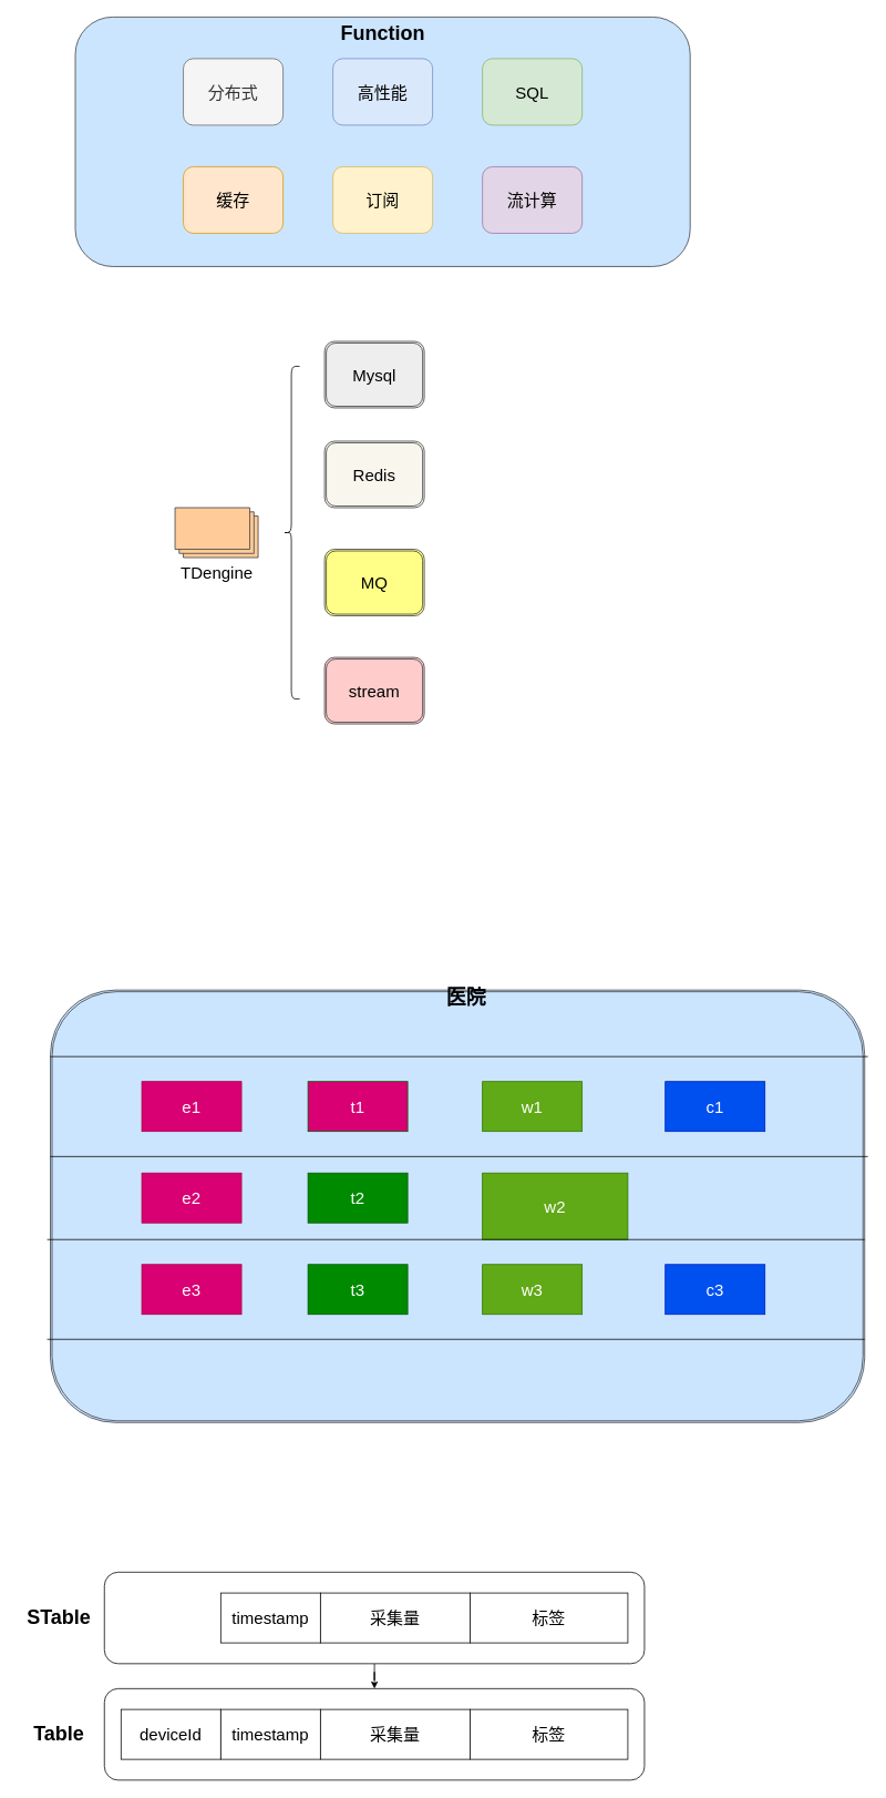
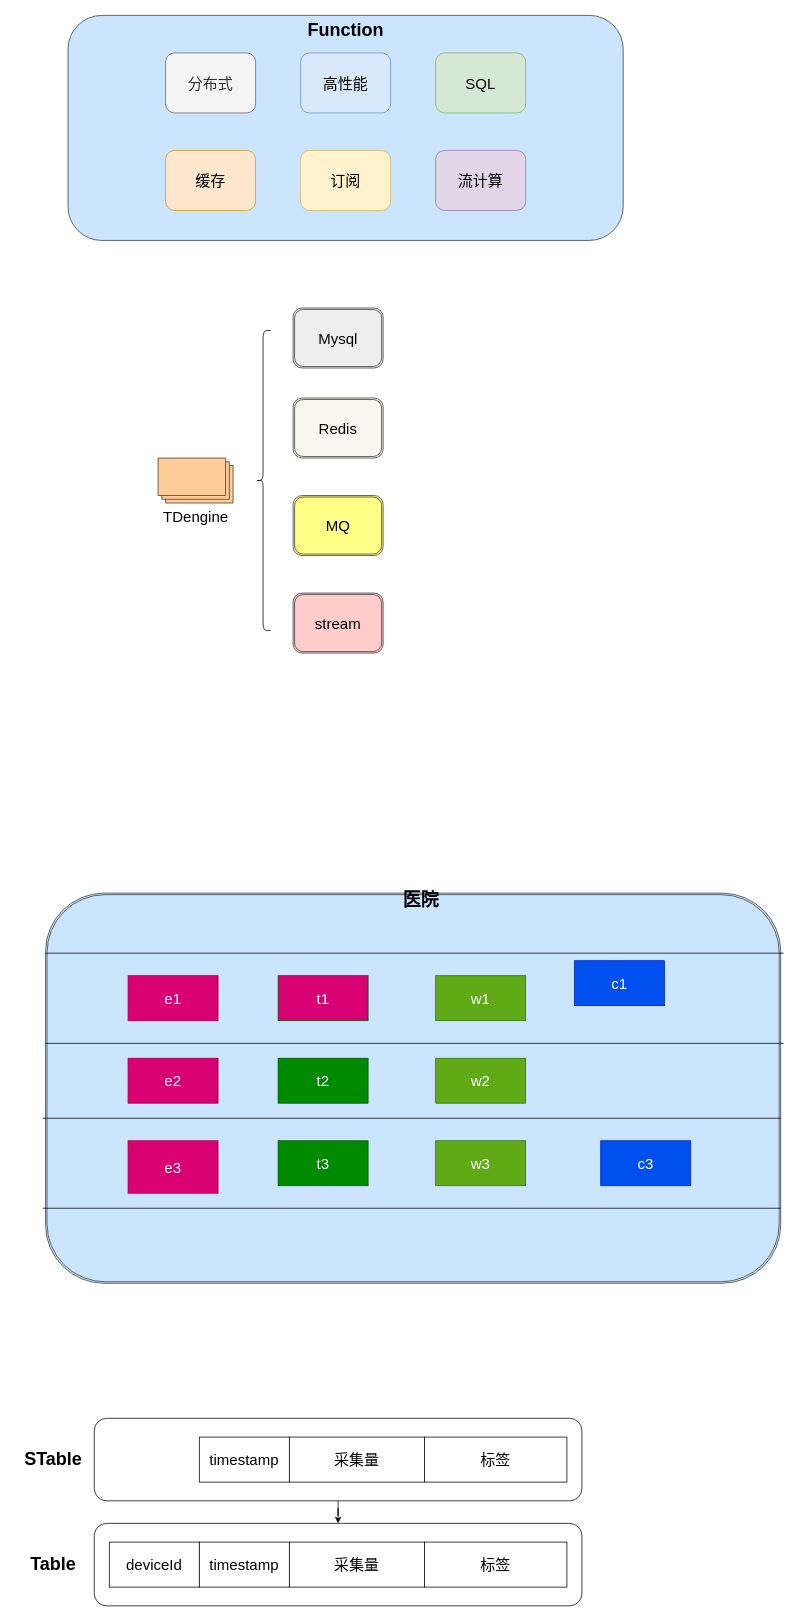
  <mxCell id="0" />
  <mxCell id="1" parent="0" />
  <mxCell id="2" value="" style="rounded=1;whiteSpace=wrap;html=1;fontSize=20;fillColor=#cce5ff;strokeColor=#36393d;" vertex="1" parent="1"><mxGeometry x="90" y="20" width="740" height="300" as="geometry" /></mxCell>
  <mxCell id="3" value="&lt;font style=&quot;font-size: 20px&quot;&gt;分布式&lt;/font&gt;" style="rounded=1;whiteSpace=wrap;html=1;fillColor=#f5f5f5;fontColor=#333333;strokeColor=#666666;" vertex="1" parent="1"><mxGeometry x="220" y="70" width="120" height="80" as="geometry" /></mxCell>
  <mxCell id="4" value="&lt;span style=&quot;font-size: 20px&quot;&gt;高性能&lt;/span&gt;" style="rounded=1;whiteSpace=wrap;html=1;fillColor=#dae8fc;strokeColor=#6c8ebf;" vertex="1" parent="1"><mxGeometry x="400" y="70" width="120" height="80" as="geometry" /></mxCell>
  <mxCell id="5" value="&lt;span style=&quot;font-size: 20px&quot;&gt;SQL&lt;/span&gt;" style="rounded=1;whiteSpace=wrap;html=1;fillColor=#d5e8d4;strokeColor=#82b366;" vertex="1" parent="1"><mxGeometry x="580" y="70" width="120" height="80" as="geometry" /></mxCell>
  <mxCell id="6" value="&lt;font style=&quot;font-size: 20px&quot;&gt;缓存&lt;/font&gt;" style="rounded=1;whiteSpace=wrap;html=1;fillColor=#ffe6cc;strokeColor=#d79b00;" vertex="1" parent="1"><mxGeometry x="220" y="200" width="120" height="80" as="geometry" /></mxCell>
  <mxCell id="7" value="&lt;font style=&quot;font-size: 20px&quot;&gt;订阅&lt;/font&gt;" style="rounded=1;whiteSpace=wrap;html=1;fillColor=#fff2cc;strokeColor=#d6b656;" vertex="1" parent="1"><mxGeometry x="400" y="200" width="120" height="80" as="geometry" /></mxCell>
  <mxCell id="8" value="&lt;font style=&quot;font-size: 20px&quot;&gt;流计算&lt;/font&gt;" style="rounded=1;whiteSpace=wrap;html=1;fillColor=#e1d5e7;strokeColor=#9673a6;" vertex="1" parent="1"><mxGeometry x="580" y="200" width="120" height="80" as="geometry" /></mxCell>
  <mxCell id="9" value="Function" style="text;strokeColor=none;fillColor=none;html=1;fontSize=24;fontStyle=1;verticalAlign=middle;align=center;" vertex="1" parent="1"><mxGeometry x="410" y="20" width="100" height="40" as="geometry" /></mxCell>
  <mxCell id="10" value="TDengine" style="verticalLabelPosition=bottom;verticalAlign=top;html=1;shape=mxgraph.basic.layered_rect;dx=10;outlineConnect=0;fontSize=20;fillColor=#ffcc99;strokeColor=#36393d;" vertex="1" parent="1"><mxGeometry x="210" y="610" width="100" height="60" as="geometry" /></mxCell>
  <mxCell id="11" value="" style="shape=curlyBracket;whiteSpace=wrap;html=1;rounded=1;fontSize=20;" vertex="1" parent="1"><mxGeometry x="340" y="440" width="20" height="400" as="geometry" /></mxCell>
  <mxCell id="12" value="Mysql" style="shape=ext;double=1;rounded=1;whiteSpace=wrap;html=1;fontSize=20;fillColor=#eeeeee;strokeColor=#36393d;" vertex="1" parent="1"><mxGeometry x="390" y="410" width="120" height="80" as="geometry" /></mxCell>
  <mxCell id="13" value="Redis" style="shape=ext;double=1;rounded=1;whiteSpace=wrap;html=1;fontSize=20;fillColor=#f9f7ed;strokeColor=#36393d;" vertex="1" parent="1"><mxGeometry x="390" y="530" width="120" height="80" as="geometry" /></mxCell>
  <mxCell id="14" value="MQ" style="shape=ext;double=1;rounded=1;whiteSpace=wrap;html=1;fontSize=20;fillColor=#ffff88;strokeColor=#36393d;" vertex="1" parent="1"><mxGeometry x="390" y="660" width="120" height="80" as="geometry" /></mxCell>
  <mxCell id="15" value="stream" style="shape=ext;double=1;rounded=1;whiteSpace=wrap;html=1;fontSize=20;fillColor=#ffcccc;strokeColor=#36393d;" vertex="1" parent="1"><mxGeometry x="390" y="790" width="120" height="80" as="geometry" /></mxCell>
  <mxCell id="16" value="" style="shape=ext;double=1;rounded=1;whiteSpace=wrap;html=1;fontSize=20;fillColor=#cce5ff;strokeColor=#36393d;" vertex="1" parent="1"><mxGeometry y="1190" width="980" height="520" as="geometry" x="60" /></mxCell>
  <mxCell id="17" value="医院" style="text;strokeColor=none;fillColor=none;html=1;fontSize=24;fontStyle=1;verticalAlign=middle;align=center;" vertex="1" parent="1"><mxGeometry x="510" y="1180" width="100" height="40" as="geometry" /></mxCell>
  <mxCell id="18" value="e1" style="rounded=0;whiteSpace=wrap;html=1;fontSize=20;fillColor=#d80073;fontColor=#ffffff;strokeColor=#A50040;" vertex="1" parent="1"><mxGeometry x="170" y="1300" width="120" height="60" as="geometry" /></mxCell>
  <mxCell id="19" value="e2" style="rounded=0;whiteSpace=wrap;html=1;fontSize=20;fillColor=#d80073;fontColor=#ffffff;strokeColor=#A50040;" vertex="1" parent="1"><mxGeometry x="170" y="1410" width="120" height="60" as="geometry" /></mxCell>
- <mxCell id="20" value="e3" style="rounded=0;whiteSpace=wrap;html=1;fontSize=20;fillColor=#d80073;fontColor=#ffffff;strokeColor=#A50040;" vertex="1" parent="1"><mxGeometry x="170" y="1520" width="120" height="60" as="geometry" /></mxCell>
+ <mxCell id="20" value="e3" style="rounded=0;whiteSpace=wrap;html=1;fontSize=20;fillColor=#d80073;fontColor=#ffffff;strokeColor=#A50040;" vertex="1" parent="1"><mxGeometry x="170" y="1520" width="120" height="70" as="geometry" /></mxCell>
  <mxCell id="21" value="t3" style="rounded=0;whiteSpace=wrap;html=1;fontSize=20;fillColor=#008a00;fontColor=#ffffff;strokeColor=#005700;" vertex="1" parent="1"><mxGeometry x="370" y="1520" width="120" height="60" as="geometry" /></mxCell>
  <mxCell id="22" value="t1" style="rounded=0;whiteSpace=wrap;html=1;fontSize=20;fillColor=#d80073;fontColor=#ffffff;strokeColor=#005700;" vertex="1" parent="1"><mxGeometry x="370" y="1300" width="120" height="60" as="geometry" /></mxCell>
  <mxCell id="23" value="t2" style="rounded=0;whiteSpace=wrap;html=1;fontSize=20;fillColor=#008a00;fontColor=#ffffff;strokeColor=#005700;" vertex="1" parent="1"><mxGeometry x="370" y="1410" width="120" height="60" as="geometry" /></mxCell>
  <mxCell id="24" value="w3" style="rounded=0;whiteSpace=wrap;html=1;fontSize=20;fillColor=#60a917;fontColor=#ffffff;strokeColor=#2D7600;" vertex="1" parent="1"><mxGeometry x="580" y="1520" width="120" height="60" as="geometry" /></mxCell>
  <mxCell id="25" value="w1" style="rounded=0;whiteSpace=wrap;html=1;fontSize=20;fillColor=#60a917;fontColor=#ffffff;strokeColor=#2D7600;" vertex="1" parent="1"><mxGeometry x="580" y="1300" width="120" height="60" as="geometry" /></mxCell>
- <mxCell id="26" value="w2" style="rounded=0;whiteSpace=wrap;html=1;fontSize=20;fillColor=#60a917;fontColor=#ffffff;strokeColor=#2D7600;" vertex="1" parent="1"><mxGeometry x="580" y="1410" width="175" height="80" as="geometry" /></mxCell>
- <mxCell id="27" value="c1" style="rounded=0;whiteSpace=wrap;html=1;fontSize=20;fillColor=#0050ef;fontColor=#ffffff;strokeColor=#001DBC;" vertex="1" parent="1"><mxGeometry x="800" y="1300" width="120" height="60" as="geometry" /></mxCell>
+ <mxCell id="26" value="w2" style="rounded=0;whiteSpace=wrap;html=1;fontSize=20;fillColor=#60a917;fontColor=#ffffff;strokeColor=#2D7600;" vertex="1" parent="1"><mxGeometry x="580" y="1410" width="120" height="60" as="geometry" /></mxCell>
+ <mxCell id="27" value="c1" style="rounded=0;whiteSpace=wrap;html=1;fontSize=20;fillColor=#0050ef;fontColor=#ffffff;strokeColor=#001DBC;" vertex="1" parent="1"><mxGeometry x="765" y="1280" width="120" height="60" as="geometry" /></mxCell>
  <mxCell id="28" value="c3" style="rounded=0;whiteSpace=wrap;html=1;fontSize=20;fillColor=#0050ef;fontColor=#ffffff;strokeColor=#001DBC;" vertex="1" parent="1"><mxGeometry x="800" y="1520" width="120" height="60" as="geometry" /></mxCell>
  <mxCell id="29" value="" style="endArrow=none;html=1;rounded=0;fontSize=20;entryX=1.004;entryY=0.385;entryDx=0;entryDy=0;entryPerimeter=0;exitX=0;exitY=0.385;exitDx=0;exitDy=0;exitPerimeter=0;" edge="1" parent="1" source="16" target="16"><mxGeometry width="50" height="50" relative="1" as="geometry"><mxPoint x="310" y="1430" as="sourcePoint" /><mxPoint x="360" y="1380" as="targetPoint" /></mxGeometry></mxCell>
  <mxCell id="30" value="" style="endArrow=none;html=1;rounded=0;fontSize=20;entryX=1.004;entryY=0.385;entryDx=0;entryDy=0;entryPerimeter=0;exitX=0;exitY=0.385;exitDx=0;exitDy=0;exitPerimeter=0;" edge="1" parent="1"><mxGeometry width="50" height="50" relative="1" as="geometry"><mxPoint x="56.08" y="1610" as="sourcePoint" /><mxPoint x="1040" y="1610" as="targetPoint" /></mxGeometry></mxCell>
  <mxCell id="31" value="" style="endArrow=none;html=1;rounded=0;fontSize=20;entryX=1.004;entryY=0.385;entryDx=0;entryDy=0;entryPerimeter=0;exitX=0;exitY=0.385;exitDx=0;exitDy=0;exitPerimeter=0;" edge="1" parent="1"><mxGeometry width="50" height="50" relative="1" as="geometry"><mxPoint x="56.08" y="1490" as="sourcePoint" /><mxPoint x="1040" y="1490" as="targetPoint" /></mxGeometry></mxCell>
  <mxCell id="32" value="" style="endArrow=none;html=1;rounded=0;fontSize=20;entryX=1.004;entryY=0.385;entryDx=0;entryDy=0;entryPerimeter=0;exitX=0;exitY=0.385;exitDx=0;exitDy=0;exitPerimeter=0;" edge="1" parent="1"><mxGeometry width="50" height="50" relative="1" as="geometry"><mxPoint y="1270" as="sourcePoint" x="60" /><mxPoint x="1043.92" y="1270" as="targetPoint" /></mxGeometry></mxCell>
  <mxCell id="33" value="" style="rounded=1;whiteSpace=wrap;html=1;fontSize=20;" vertex="1" parent="1"><mxGeometry x="125" y="2030" width="650" height="110" as="geometry" /></mxCell>
  <mxCell id="34" value="deviceId" style="rounded=0;whiteSpace=wrap;html=1;fontSize=20;" vertex="1" parent="1"><mxGeometry x="145" y="2055" width="120" height="60" as="geometry" /></mxCell>
  <mxCell id="35" value="timestamp" style="rounded=0;whiteSpace=wrap;html=1;fontSize=20;" vertex="1" parent="1"><mxGeometry x="265" y="2055" width="120" height="60" as="geometry" /></mxCell>
  <mxCell id="36" value="采集量" style="rounded=0;whiteSpace=wrap;html=1;fontSize=20;" vertex="1" parent="1"><mxGeometry x="385" y="2055" width="180" height="60" as="geometry" /></mxCell>
  <mxCell id="37" value="标签" style="rounded=0;whiteSpace=wrap;html=1;fontSize=20;" vertex="1" parent="1"><mxGeometry x="565" y="2055" width="190" height="60" as="geometry" /></mxCell>
  <mxCell id="38" style="edgeStyle=orthogonalEdgeStyle;rounded=0;orthogonalLoop=1;jettySize=auto;html=1;entryX=0.5;entryY=0;entryDx=0;entryDy=0;fontSize=20;" edge="1" parent="1" source="39" target="33"><mxGeometry relative="1" as="geometry" /></mxCell>
  <mxCell id="39" value="" style="rounded=1;whiteSpace=wrap;html=1;fontSize=20;" vertex="1" parent="1"><mxGeometry x="125" y="1890" width="650" height="110" as="geometry" /></mxCell>
  <mxCell id="40" value="timestamp" style="rounded=0;whiteSpace=wrap;html=1;fontSize=20;" vertex="1" parent="1"><mxGeometry x="265" y="1915" width="120" height="60" as="geometry" /></mxCell>
  <mxCell id="41" value="采集量" style="rounded=0;whiteSpace=wrap;html=1;fontSize=20;" vertex="1" parent="1"><mxGeometry x="385" y="1915" width="180" height="60" as="geometry" /></mxCell>
  <mxCell id="42" value="标签" style="rounded=0;whiteSpace=wrap;html=1;fontSize=20;" vertex="1" parent="1"><mxGeometry x="565" y="1915" width="190" height="60" as="geometry" /></mxCell>
  <mxCell id="43" value="STable" style="text;strokeColor=none;fillColor=none;html=1;fontSize=24;fontStyle=1;verticalAlign=middle;align=center;" vertex="1" parent="1"><mxGeometry x="20" y="1925" width="100" height="40" as="geometry" /></mxCell>
  <mxCell id="44" value="Table" style="text;strokeColor=none;fillColor=none;html=1;fontSize=24;fontStyle=1;verticalAlign=middle;align=center;" vertex="1" parent="1"><mxGeometry x="20" y="2065" width="100" height="40" as="geometry" /></mxCell>
